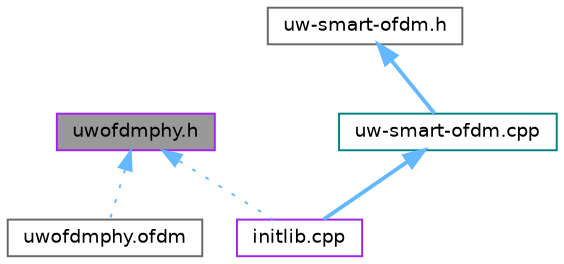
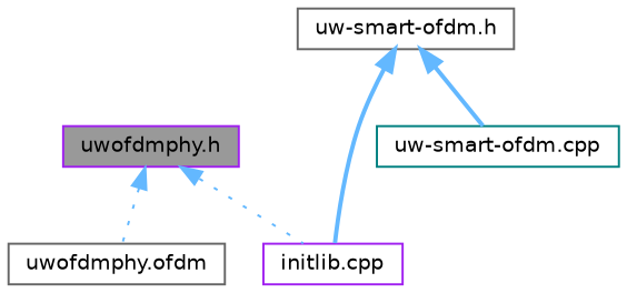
  digraph {
    fontname="DejaVu Sans"
    node [color=purple fillcolor=white fontname="DejaVu Sans" fontsize=10 shape=box style=filled]
    edge [color=steelblue1 dir=back fontname="DejaVu Sans" fontsize=10 labelfontname=Helvetica labelfontsize=10 style=dotted]
    n1 [fillcolor=grey60 fontcolor=black height=0.2 label="uwofdmphy.h" width=0.4]
    n2 [color=gray40 height=0.2 label="uwofdmphy.ofdm" width=0.4]
    n3 [height=0.2 label="initlib.cpp" width=0.4]
    n4 [color=gray40 height=0.2 label="uw-smart-ofdm.h" width=0.4]
    n5 [color=teal height=0.2 label="uw-smart-ofdm.cpp" width=0.4]
    n1 -> n2
    n1 -> n3
-   n5 -> n3 [style=bold]
+   n4 -> n3 [style=bold]
    n4 -> n5 [style=bold]
  }
